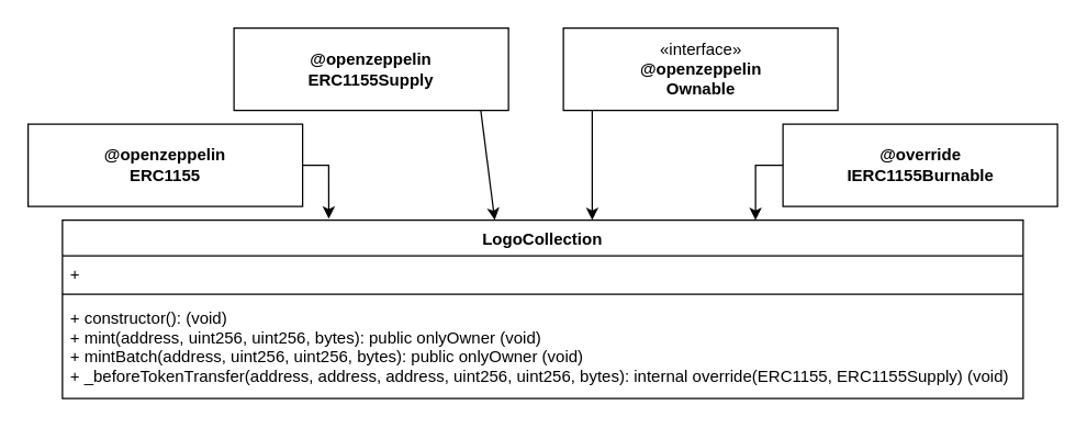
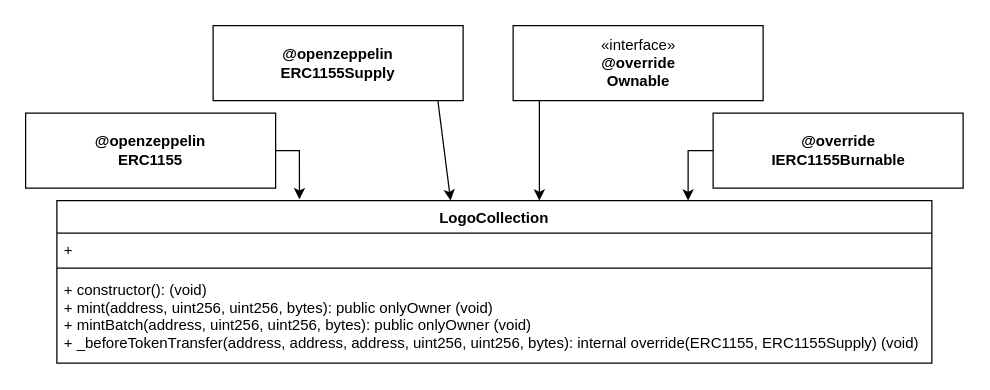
  <mxCell id="0" />
  <mxCell id="1" parent="0" />
  <mxCell id="2" value="LogoCollection" style="swimlane;fontStyle=1;align=center;verticalAlign=top;childLayout=stackLayout;horizontal=1;startSize=26;horizontalStack=0;resizeParent=1;resizeParentMax=0;resizeLast=0;collapsible=1;marginBottom=0;" parent="1" vertex="1"><mxGeometry x="45" y="160" width="700" height="130" as="geometry"><mxRectangle x="159" y="139" width="110" height="30" as="alternateBounds" /></mxGeometry></mxCell>
  <mxCell id="3" value="+" style="text;strokeColor=none;fillColor=none;align=left;verticalAlign=top;spacingLeft=4;spacingRight=4;overflow=hidden;rotatable=0;points=[[0,0.5],[1,0.5]];portConstraint=eastwest;" parent="2" vertex="1"><mxGeometry y="26" width="700" height="24" as="geometry" /></mxCell>
  <mxCell id="4" value="" style="line;strokeWidth=1;fillColor=none;align=left;verticalAlign=middle;spacingTop=-1;spacingLeft=3;spacingRight=3;rotatable=0;labelPosition=right;points=[];portConstraint=eastwest;strokeColor=inherit;" parent="2" vertex="1"><mxGeometry y="50" width="700" height="8" as="geometry" /></mxCell>
  <mxCell id="5" value="+ constructor(): (void)&#10;+ mint(address, uint256, uint256, bytes): public onlyOwner (void)&#10;+ mintBatch(address, uint256, uint256, bytes): public onlyOwner (void)&#10;+ _beforeTokenTransfer(address, address, address, uint256, uint256, bytes): internal override(ERC1155, ERC1155Supply) (void)" style="text;strokeColor=none;fillColor=none;align=left;verticalAlign=top;spacingLeft=4;spacingRight=4;overflow=hidden;rotatable=0;points=[[0,0.5],[1,0.5]];portConstraint=eastwest;" parent="2" vertex="1"><mxGeometry y="58" width="700" height="72" as="geometry" /></mxCell>
  <mxCell id="6" value="&lt;b style=&quot;border-color: var(--border-color);&quot;&gt;@override&lt;br style=&quot;border-color: var(--border-color);&quot;&gt;IERC1155Burnable&lt;/b&gt;" style="html=1;fillColor=none;" parent="1" vertex="1"><mxGeometry x="570" y="90" width="200" height="60" as="geometry" /></mxCell>
- <mxCell id="7" value="&lt;b style=&quot;border-color: var(--border-color);&quot;&gt;&lt;span style=&quot;font-weight: 400;&quot;&gt;«interface»&lt;/span&gt;&lt;br style=&quot;border-color: var(--border-color); font-weight: 400;&quot;&gt;@openzeppelin&lt;br style=&quot;border-color: var(--border-color);&quot;&gt;Ownable&lt;/b&gt;" style="html=1;fillColor=none;" parent="1" vertex="1"><mxGeometry x="410" y="20" width="200" height="60" as="geometry" /></mxCell>
+ <mxCell id="7" value="&lt;b style=&quot;border-color: var(--border-color);&quot;&gt;&lt;span style=&quot;font-weight: 400;&quot;&gt;«interface»&lt;/span&gt;&lt;br style=&quot;border-color: var(--border-color); font-weight: 400;&quot;&gt;@override&lt;br style=&quot;border-color: var(--border-color);&quot;&gt;Ownable&lt;/b&gt;" style="html=1;fillColor=none;" parent="1" vertex="1"><mxGeometry x="410" y="20" width="200" height="60" as="geometry" /></mxCell>
  <mxCell id="8" value="" style="endArrow=classic;html=1;rounded=0;entryX=0.157;entryY=-0.001;entryDx=0;entryDy=0;entryPerimeter=0;exitX=1;exitY=0.5;exitDx=0;exitDy=0;" parent="1" source="12" edge="1"><mxGeometry width="50" height="50" relative="1" as="geometry"><mxPoint x="220" y="125" as="sourcePoint" /><mxPoint x="239.07" y="158.97" as="targetPoint" /><Array as="points"><mxPoint x="239" y="120" /></Array></mxGeometry></mxCell>
  <mxCell id="9" value="" style="endArrow=classic;html=1;rounded=0;exitX=0.899;exitY=1;exitDx=0;exitDy=0;exitPerimeter=0;" parent="1" source="13" edge="1"><mxGeometry width="50" height="50" relative="1" as="geometry"><mxPoint x="259" y="89" as="sourcePoint" /><mxPoint x="360" y="160" as="targetPoint" /></mxGeometry></mxCell>
  <mxCell id="10" value="" style="endArrow=classic;html=1;rounded=0;exitX=0.105;exitY=1;exitDx=0;exitDy=0;exitPerimeter=0;" parent="1" source="7" edge="1"><mxGeometry width="50" height="50" relative="1" as="geometry"><mxPoint x="530" y="90" as="sourcePoint" /><mxPoint x="431" y="160" as="targetPoint" /></mxGeometry></mxCell>
  <mxCell id="11" value="" style="endArrow=classic;html=1;rounded=0;exitX=0;exitY=0.5;exitDx=0;exitDy=0;" parent="1" edge="1"><mxGeometry width="50" height="50" relative="1" as="geometry"><mxPoint x="570" y="120" as="sourcePoint" /><mxPoint x="550" y="160" as="targetPoint" /><Array as="points"><mxPoint x="550" y="120" /></Array></mxGeometry></mxCell>
  <mxCell id="12" value="&lt;b style=&quot;border-color: var(--border-color);&quot;&gt;@openzeppelin&lt;br style=&quot;border-color: var(--border-color);&quot;&gt;ERC1155&lt;/b&gt;" style="rounded=0;whiteSpace=wrap;html=1;fillColor=none;" parent="1" vertex="1"><mxGeometry x="20" y="90" width="200" height="60" as="geometry" /></mxCell>
  <mxCell id="13" value="&lt;b&gt;@openzeppelin&lt;br&gt;ERC1155Supply&lt;/b&gt;" style="rounded=0;whiteSpace=wrap;html=1;fillColor=none;" parent="1" vertex="1"><mxGeometry x="170" y="20" width="200" height="60" as="geometry" /></mxCell>
